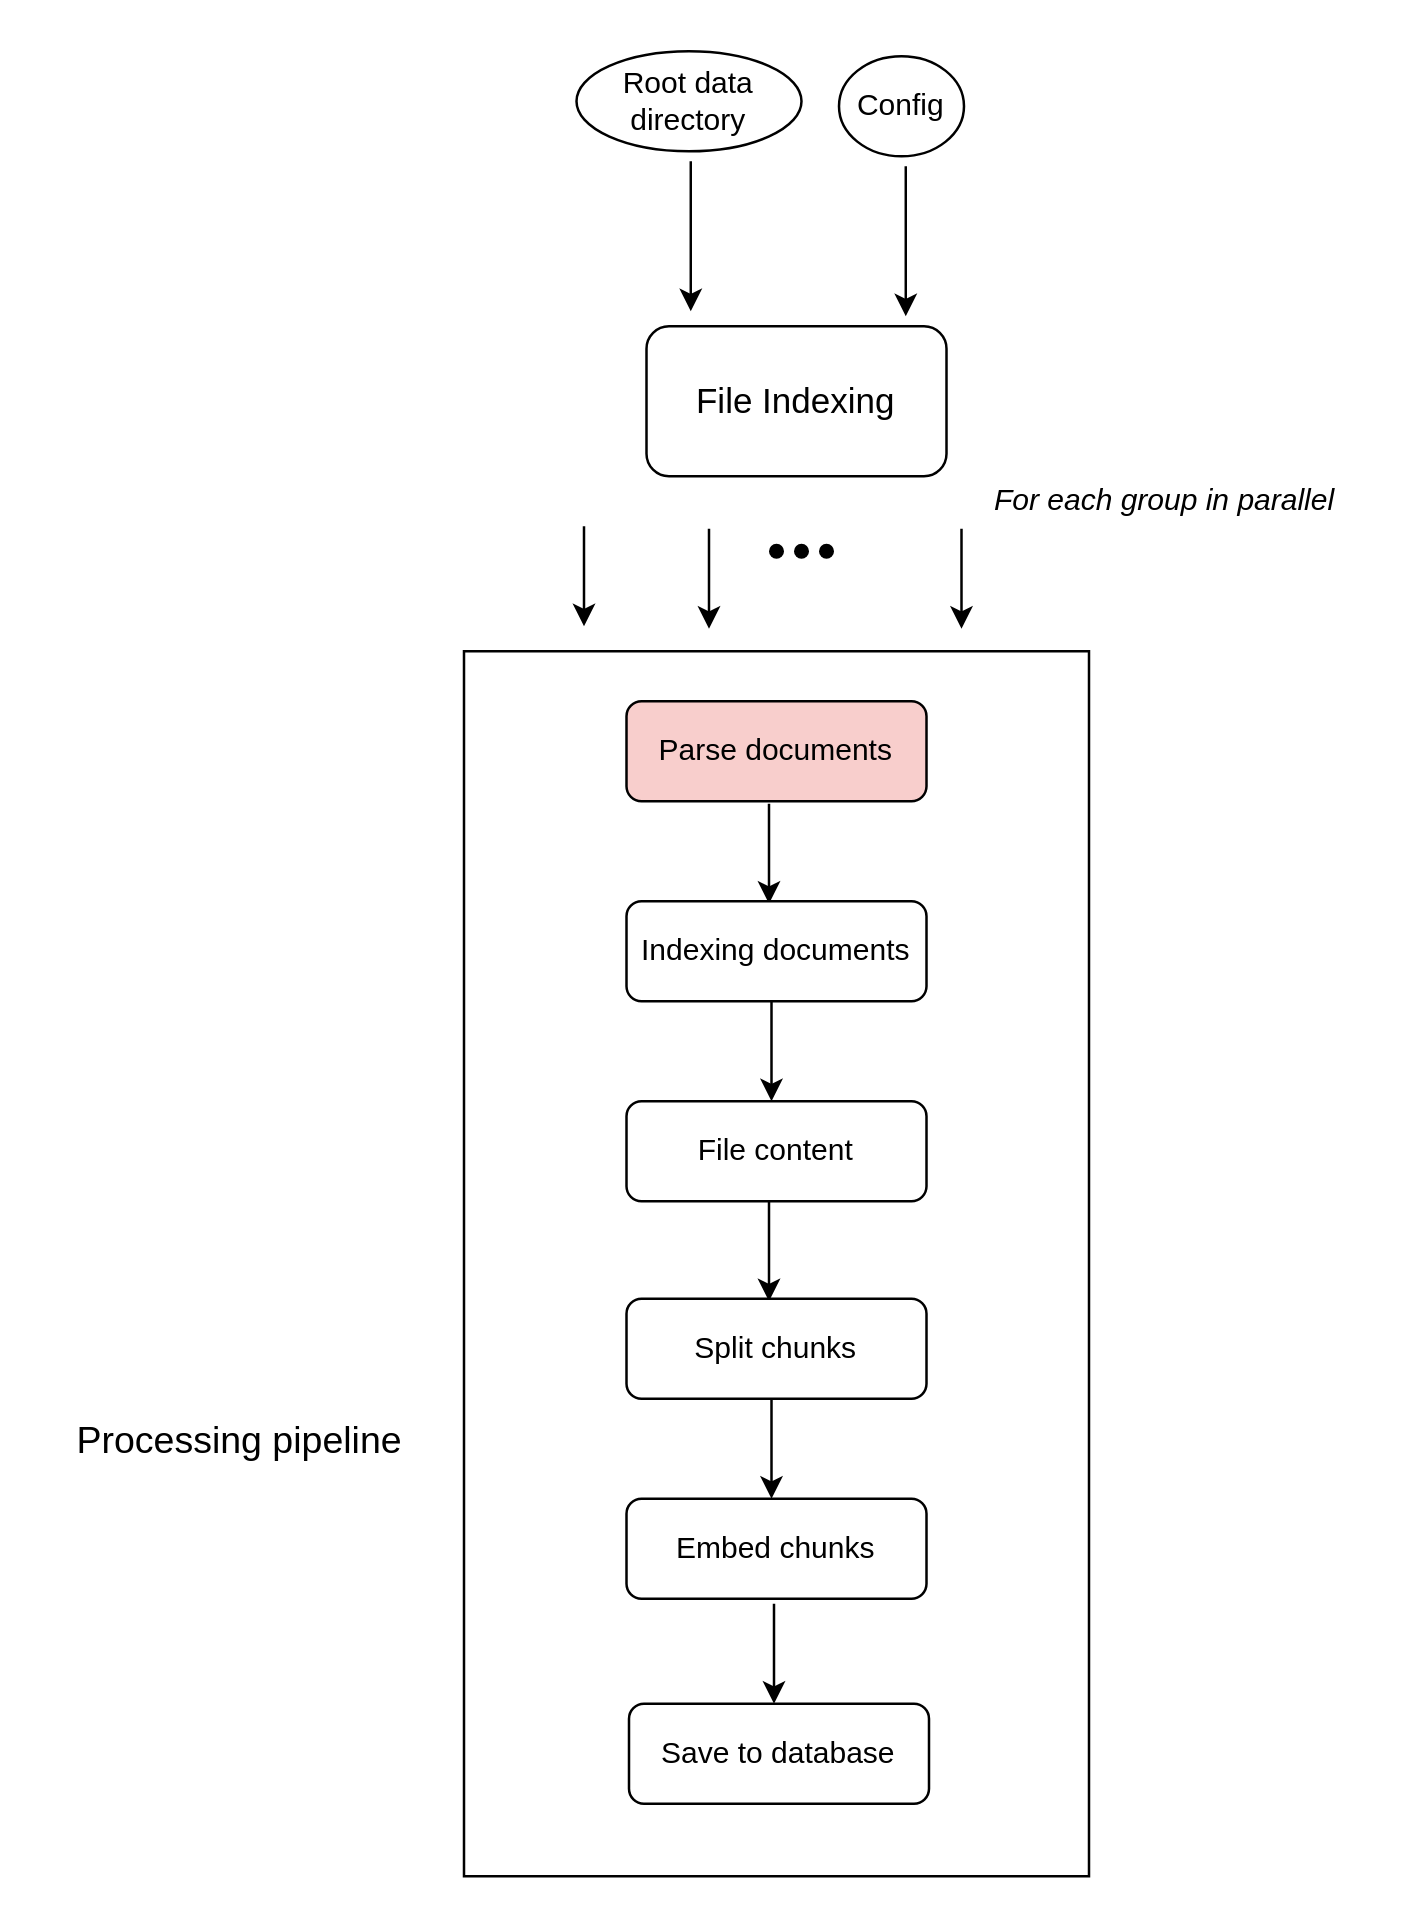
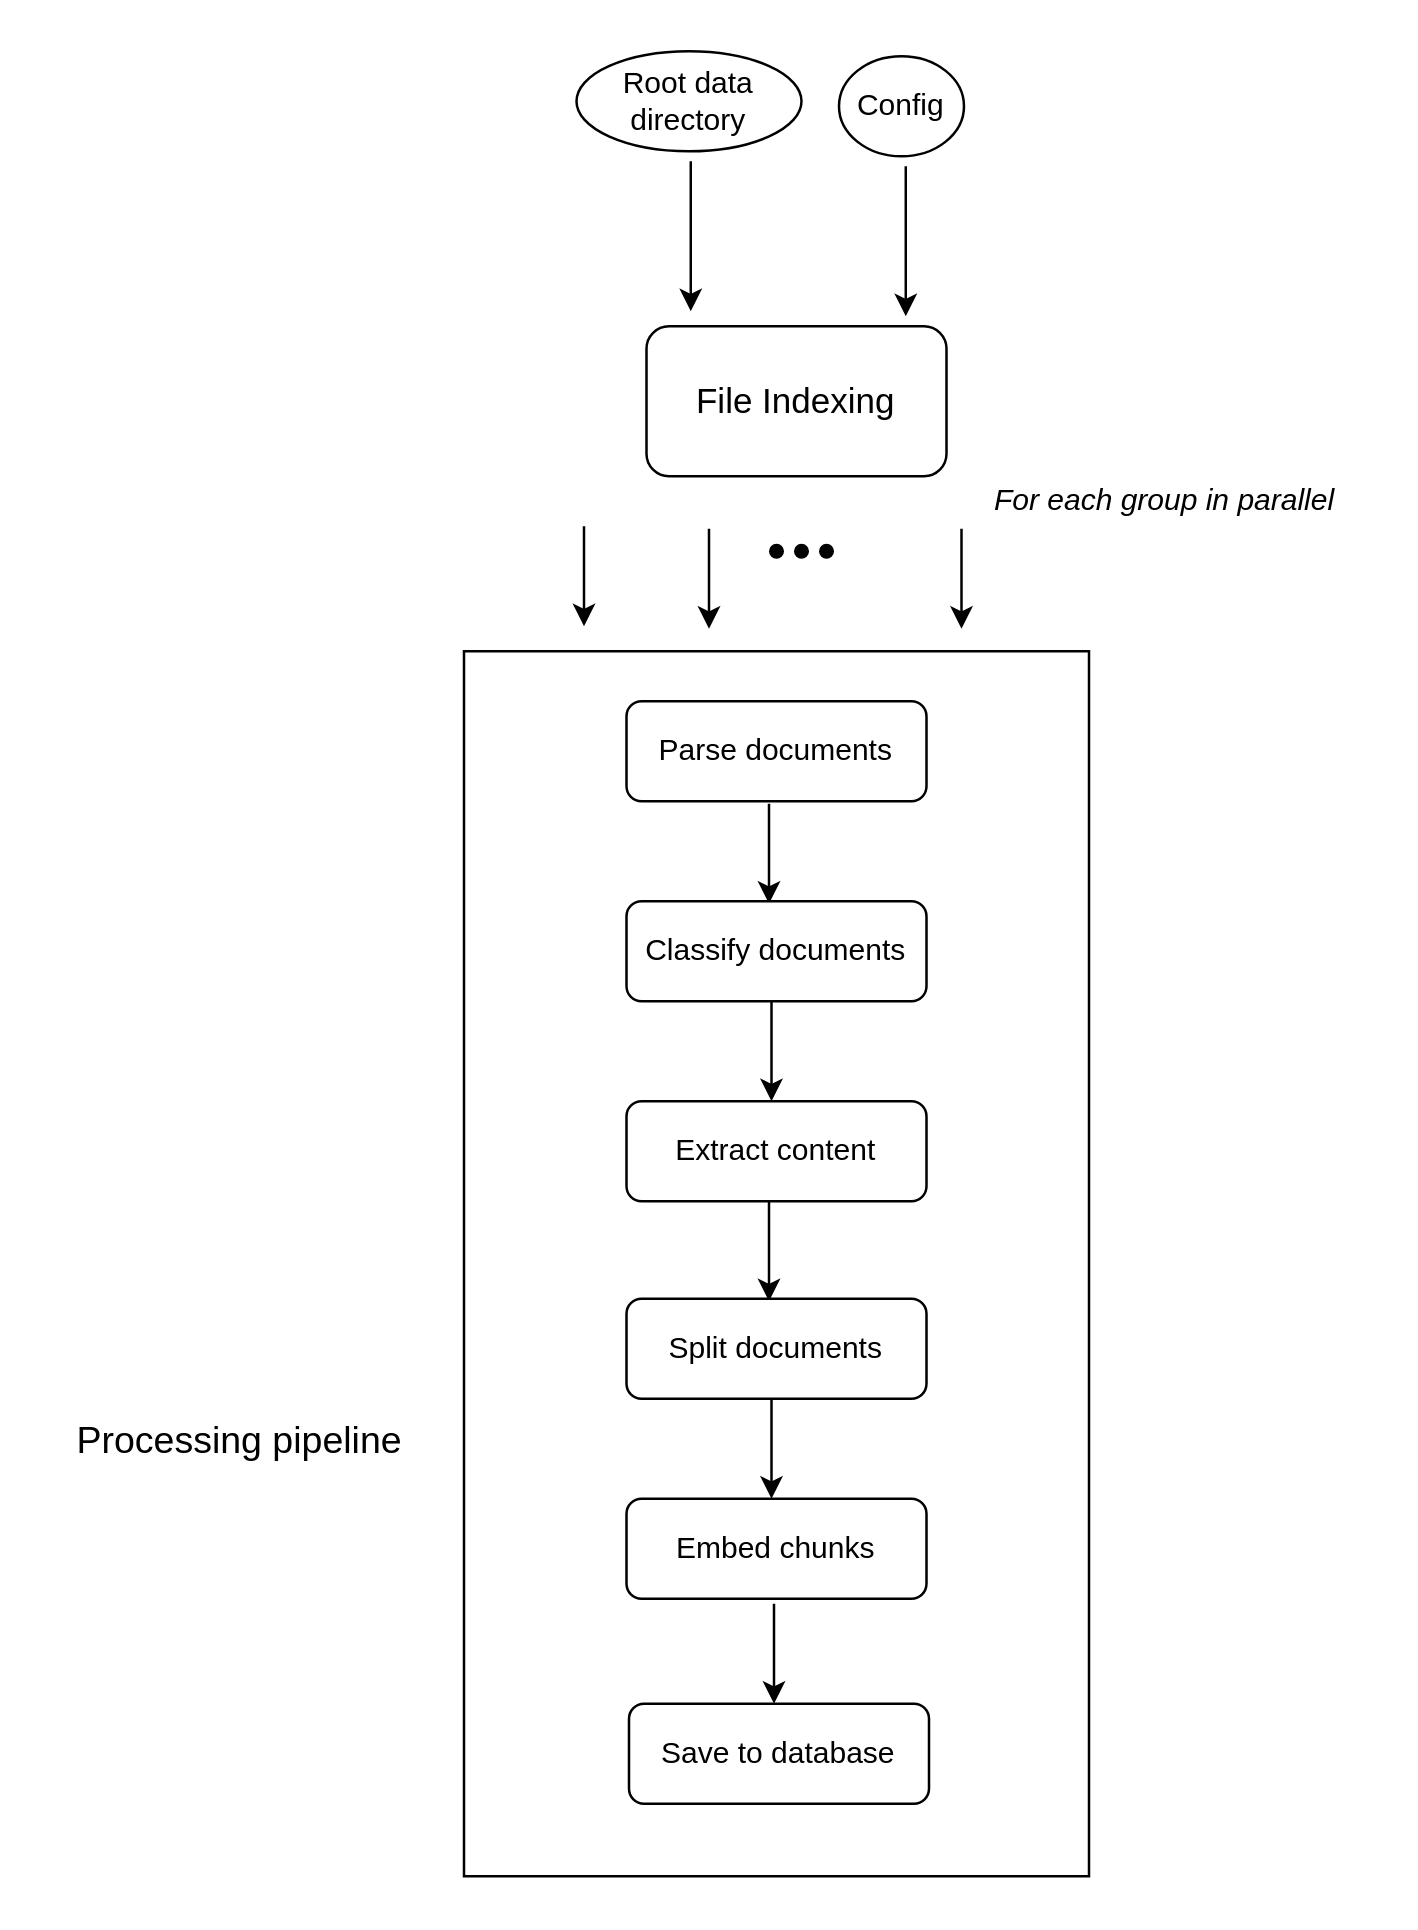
  <mxCell id="0" />
  <mxCell id="1" parent="0" />
  <mxCell id="2" value="Config" style="ellipse;whiteSpace=wrap;html=1;" vertex="1" parent="1"><mxGeometry x="335" y="22" width="50" height="40" as="geometry" /></mxCell>
  <mxCell id="3" value="" style="endArrow=classic;html=1;rounded=0;" edge="1" parent="1"><mxGeometry width="50" height="50" relative="1" as="geometry"><mxPoint x="275.71" y="64" as="sourcePoint" /><mxPoint x="275.71" y="124" as="targetPoint" /></mxGeometry></mxCell>
  <mxCell id="4" value="&lt;font style=&quot;font-size: 14px;&quot;&gt;File Indexing&lt;/font&gt;" style="rounded=1;whiteSpace=wrap;html=1;" vertex="1" parent="1"><mxGeometry x="258" y="130" width="120" height="60" as="geometry" /></mxCell>
  <mxCell id="5" value="" style="endArrow=classic;html=1;rounded=0;" edge="1" parent="1"><mxGeometry width="50" height="50" relative="1" as="geometry"><mxPoint x="233" y="210" as="sourcePoint" /><mxPoint x="233" y="250" as="targetPoint" /></mxGeometry></mxCell>
  <mxCell id="6" value="" style="endArrow=classic;html=1;rounded=0;" edge="1" parent="1"><mxGeometry width="50" height="50" relative="1" as="geometry"><mxPoint x="283" y="211" as="sourcePoint" /><mxPoint x="283" y="251" as="targetPoint" /></mxGeometry></mxCell>
  <mxCell id="7" value="" style="endArrow=classic;html=1;rounded=0;" edge="1" parent="1"><mxGeometry width="50" height="50" relative="1" as="geometry"><mxPoint x="384" y="211" as="sourcePoint" /><mxPoint x="384" y="251" as="targetPoint" /></mxGeometry></mxCell>
  <mxCell id="8" value="" style="shape=waypoint;sketch=0;fillStyle=solid;size=6;pointerEvents=1;points=[];fillColor=none;resizable=0;rotatable=0;perimeter=centerPerimeter;snapToPoint=1;" vertex="1" parent="1"><mxGeometry x="300" y="210" width="20" height="20" as="geometry" /></mxCell>
  <mxCell id="9" value="" style="shape=waypoint;sketch=0;fillStyle=solid;size=6;pointerEvents=1;points=[];fillColor=none;resizable=0;rotatable=0;perimeter=centerPerimeter;snapToPoint=1;" vertex="1" parent="1"><mxGeometry x="310" y="210" width="20" height="20" as="geometry" /></mxCell>
  <mxCell id="10" value="" style="shape=waypoint;sketch=0;fillStyle=solid;size=6;pointerEvents=1;points=[];fillColor=none;resizable=0;rotatable=0;perimeter=centerPerimeter;snapToPoint=1;" vertex="1" parent="1"><mxGeometry x="320" y="210" width="20" height="20" as="geometry" /></mxCell>
  <mxCell id="11" value="&lt;i&gt;For each group in parallel&lt;/i&gt;" style="text;html=1;align=center;verticalAlign=middle;resizable=0;points=[];autosize=1;strokeColor=none;fillColor=none;" vertex="1" parent="1"><mxGeometry x="385" y="185" width="160" height="30" as="geometry" /></mxCell>
  <mxCell id="12" value="" style="rounded=0;whiteSpace=wrap;html=1;" vertex="1" parent="1"><mxGeometry x="185" y="260" width="250" height="490" as="geometry" /></mxCell>
  <mxCell id="13" value="&lt;font style=&quot;font-size: 15px;&quot;&gt;Processing pipeline&lt;/font&gt;" style="text;html=1;align=center;verticalAlign=middle;resizable=0;points=[];autosize=1;strokeColor=none;fillColor=none;" vertex="1" parent="1"><mxGeometry x="20" y="560" width="150" height="30" as="geometry" /></mxCell>
- <mxCell id="14" value="Parse documents" style="rounded=1;whiteSpace=wrap;html=1;fillColor=#f8cecc;" vertex="1" parent="1"><mxGeometry x="250" y="280" width="120" height="40" as="geometry" /></mxCell>
+ <mxCell id="14" value="Parse documents" style="rounded=1;whiteSpace=wrap;html=1;" vertex="1" parent="1"><mxGeometry x="250" y="280" width="120" height="40" as="geometry" /></mxCell>
  <mxCell id="15" value="" style="endArrow=classic;html=1;rounded=0;" edge="1" parent="1"><mxGeometry width="50" height="50" relative="1" as="geometry"><mxPoint x="307" y="321" as="sourcePoint" /><mxPoint x="307" y="361" as="targetPoint" /></mxGeometry></mxCell>
- <mxCell id="16" value="File content" style="rounded=1;whiteSpace=wrap;html=1;" vertex="1" parent="1"><mxGeometry x="250" y="440" width="120" height="40" as="geometry" /></mxCell>
+ <mxCell id="16" value="Extract content" style="rounded=1;whiteSpace=wrap;html=1;" vertex="1" parent="1"><mxGeometry x="250" y="440" width="120" height="40" as="geometry" /></mxCell>
  <mxCell id="17" value="Root data directory" style="ellipse;whiteSpace=wrap;html=1;" vertex="1" parent="1"><mxGeometry x="230" y="20" width="90" height="40" as="geometry" /></mxCell>
  <mxCell id="18" value="" style="endArrow=classic;html=1;rounded=0;" edge="1" parent="1"><mxGeometry width="50" height="50" relative="1" as="geometry"><mxPoint x="361.71" y="66" as="sourcePoint" /><mxPoint x="361.71" y="126" as="targetPoint" /></mxGeometry></mxCell>
- <mxCell id="19" value="Indexing documents" style="rounded=1;whiteSpace=wrap;html=1;" vertex="1" parent="1"><mxGeometry x="250" y="360" width="120" height="40" as="geometry" /></mxCell>
+ <mxCell id="19" value="Classify documents" style="rounded=1;whiteSpace=wrap;html=1;" vertex="1" parent="1"><mxGeometry x="250" y="360" width="120" height="40" as="geometry" /></mxCell>
  <mxCell id="20" value="" style="endArrow=classic;html=1;rounded=0;" edge="1" parent="1"><mxGeometry width="50" height="50" relative="1" as="geometry"><mxPoint x="308" y="400" as="sourcePoint" /><mxPoint x="308" y="440" as="targetPoint" /></mxGeometry></mxCell>
  <mxCell id="21" value="" style="endArrow=classic;html=1;rounded=0;" edge="1" parent="1"><mxGeometry width="50" height="50" relative="1" as="geometry"><mxPoint x="307" y="480" as="sourcePoint" /><mxPoint x="307" y="520" as="targetPoint" /></mxGeometry></mxCell>
  <mxCell id="22" value="Embed chunks" style="rounded=1;whiteSpace=wrap;html=1;" vertex="1" parent="1"><mxGeometry x="250" y="599" width="120" height="40" as="geometry" /></mxCell>
- <mxCell id="23" value="Split chunks" style="rounded=1;whiteSpace=wrap;html=1;" vertex="1" parent="1"><mxGeometry x="250" y="519" width="120" height="40" as="geometry" /></mxCell>
+ <mxCell id="23" value="Split documents" style="rounded=1;whiteSpace=wrap;html=1;" vertex="1" parent="1"><mxGeometry x="250" y="519" width="120" height="40" as="geometry" /></mxCell>
  <mxCell id="24" value="" style="endArrow=classic;html=1;rounded=0;" edge="1" parent="1"><mxGeometry width="50" height="50" relative="1" as="geometry"><mxPoint x="308" y="559" as="sourcePoint" /><mxPoint x="308" y="599" as="targetPoint" /></mxGeometry></mxCell>
  <mxCell id="25" value="Save to database" style="rounded=1;whiteSpace=wrap;html=1;" vertex="1" parent="1"><mxGeometry x="251" y="681" width="120" height="40" as="geometry" /></mxCell>
  <mxCell id="26" value="" style="endArrow=classic;html=1;rounded=0;" edge="1" parent="1"><mxGeometry width="50" height="50" relative="1" as="geometry"><mxPoint x="309" y="641" as="sourcePoint" /><mxPoint x="309" y="681" as="targetPoint" /></mxGeometry></mxCell>
